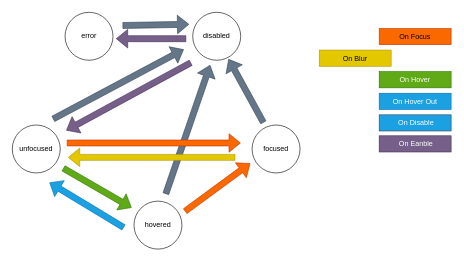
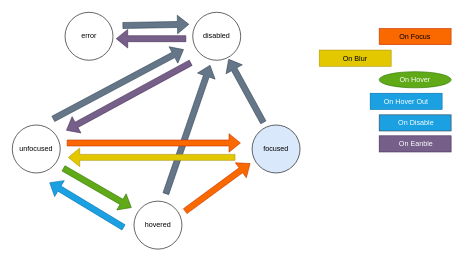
  <mxCell id="0" />
  <mxCell id="1" parent="0" />
  <mxCell id="2" value="unfocused" style="ellipse;whiteSpace=wrap;html=1;aspect=fixed;" parent="1" vertex="1"><mxGeometry x="20" y="208" width="80" height="80" as="geometry" /></mxCell>
- <mxCell id="3" value="focused" style="ellipse;whiteSpace=wrap;html=1;aspect=fixed;" parent="1" vertex="1"><mxGeometry x="420" y="208" width="80" height="80" as="geometry" /></mxCell>
+ <mxCell id="3" value="focused" style="ellipse;whiteSpace=wrap;html=1;aspect=fixed;fillColor=#dae8fc;" parent="1" vertex="1"><mxGeometry x="420" y="208" width="80" height="80" as="geometry" /></mxCell>
  <mxCell id="4" value="hovered" style="ellipse;whiteSpace=wrap;html=1;aspect=fixed;" parent="1" vertex="1"><mxGeometry x="223" y="335" width="80" height="80" as="geometry" /></mxCell>
  <mxCell id="5" value="disabled" style="ellipse;whiteSpace=wrap;html=1;aspect=fixed;" parent="1" vertex="1"><mxGeometry x="321" y="20" width="80" height="80" as="geometry" /></mxCell>
  <mxCell id="6" value="error" style="ellipse;whiteSpace=wrap;html=1;aspect=fixed;" parent="1" vertex="1"><mxGeometry x="108" y="20" width="80" height="80" as="geometry" /></mxCell>
  <mxCell id="7" value="On Focus" style="rounded=0;whiteSpace=wrap;html=1;fillColor=#fa6800;strokeColor=#C73500;fontColor=#000000;" parent="1" vertex="1"><mxGeometry x="632" y="47" width="120" height="27" as="geometry" /></mxCell>
  <mxCell id="8" value="On Blur" style="rounded=0;whiteSpace=wrap;html=1;fillColor=#e3c800;strokeColor=#B09500;fontColor=#000000;" parent="1" vertex="1"><mxGeometry x="532" y="83" width="120" height="27" as="geometry" /></mxCell>
- <mxCell id="9" value="On Hover" style="rounded=0;whiteSpace=wrap;html=1;fillColor=#60a917;strokeColor=#2D7600;fontColor=#ffffff;" parent="1" vertex="1"><mxGeometry x="632" y="119" width="120" height="27" as="geometry" /></mxCell>
- <mxCell id="10" value="On Hover Out" style="rounded=0;whiteSpace=wrap;html=1;fillColor=#1ba1e2;strokeColor=#006EAF;fontColor=#ffffff;" parent="1" vertex="1"><mxGeometry x="632" y="155" width="120" height="27" as="geometry" /></mxCell>
+ <mxCell id="9" value="On Hover" style="ellipse;whiteSpace=wrap;html=1;fillColor=#60a917;strokeColor=#2D7600;fontColor=#ffffff;" parent="1" vertex="1"><mxGeometry x="632" y="119" width="120" height="27" as="geometry" /></mxCell>
+ <mxCell id="10" value="On Hover Out" style="rounded=0;whiteSpace=wrap;html=1;fillColor=#1ba1e2;strokeColor=#006EAF;fontColor=#ffffff;" parent="1" vertex="1"><mxGeometry x="617" y="155" width="120" height="27" as="geometry" /></mxCell>
  <mxCell id="11" value="&amp;nbsp;On Disable" style="rounded=0;whiteSpace=wrap;html=1;fillColor=#1ba1e2;strokeColor=#314354;fontColor=#ffffff;" parent="1" vertex="1"><mxGeometry x="632" y="191" width="120" height="27" as="geometry" /></mxCell>
  <mxCell id="12" value="" style="shape=flexArrow;endArrow=classic;html=1;fillColor=#647687;strokeColor=#314354;" parent="1" edge="1"><mxGeometry width="50" height="50" relative="1" as="geometry"><mxPoint x="204" y="42" as="sourcePoint" /><mxPoint x="315" y="40" as="targetPoint" /></mxGeometry></mxCell>
  <mxCell id="13" value="" style="shape=flexArrow;endArrow=classic;html=1;entryX=0.747;entryY=0.975;entryDx=0;entryDy=0;fillColor=#647687;strokeColor=#314354;entryPerimeter=0;" parent="1" target="5" edge="1"><mxGeometry width="50" height="50" relative="1" as="geometry"><mxPoint x="439" y="204" as="sourcePoint" /><mxPoint x="331" y="70" as="targetPoint" /></mxGeometry></mxCell>
  <mxCell id="14" value="" style="shape=flexArrow;endArrow=classic;html=1;fillColor=#647687;strokeColor=#314354;" parent="1" edge="1"><mxGeometry width="50" height="50" relative="1" as="geometry"><mxPoint x="276" y="323" as="sourcePoint" /><mxPoint x="350" y="108" as="targetPoint" /></mxGeometry></mxCell>
  <mxCell id="15" value="" style="shape=flexArrow;endArrow=classic;html=1;fillColor=#647687;strokeColor=#314354;" parent="1" edge="1"><mxGeometry width="50" height="50" relative="1" as="geometry"><mxPoint x="88" y="198" as="sourcePoint" /><mxPoint x="306" y="82" as="targetPoint" /></mxGeometry></mxCell>
  <mxCell id="16" value="" style="shape=flexArrow;endArrow=classic;html=1;fillColor=#fa6800;strokeColor=#C73500;" parent="1" edge="1"><mxGeometry width="50" height="50" relative="1" as="geometry"><mxPoint x="308" y="352" as="sourcePoint" /><mxPoint x="417" y="272" as="targetPoint" /></mxGeometry></mxCell>
  <mxCell id="17" value="" style="shape=flexArrow;endArrow=classic;html=1;fillColor=#fa6800;strokeColor=#C73500;" parent="1" edge="1"><mxGeometry width="50" height="50" relative="1" as="geometry"><mxPoint x="111" y="238" as="sourcePoint" /><mxPoint x="401" y="238" as="targetPoint" /></mxGeometry></mxCell>
  <mxCell id="18" value="" style="shape=flexArrow;endArrow=classic;html=1;fillColor=#e3c800;strokeColor=#B09500;" parent="1" edge="1"><mxGeometry width="50" height="50" relative="1" as="geometry"><mxPoint x="392" y="262" as="sourcePoint" /><mxPoint x="113" y="262" as="targetPoint" /></mxGeometry></mxCell>
  <mxCell id="19" value="" style="shape=flexArrow;endArrow=classic;html=1;fillColor=#60a917;strokeColor=#2D7600;" parent="1" edge="1"><mxGeometry width="50" height="50" relative="1" as="geometry"><mxPoint x="105" y="280" as="sourcePoint" /><mxPoint x="219" y="346" as="targetPoint" /></mxGeometry></mxCell>
  <mxCell id="20" value="" style="shape=flexArrow;endArrow=classic;html=1;fillColor=#1ba1e2;strokeColor=#006EAF;" parent="1" edge="1"><mxGeometry width="50" height="50" relative="1" as="geometry"><mxPoint x="206" y="379" as="sourcePoint" /><mxPoint x="82" y="304" as="targetPoint" /></mxGeometry></mxCell>
  <mxCell id="21" value="&amp;nbsp;On Eanble" style="rounded=0;whiteSpace=wrap;html=1;fillColor=#76608a;strokeColor=#432D57;fontColor=#ffffff;" parent="1" vertex="1"><mxGeometry x="632" y="226" width="120" height="27" as="geometry" /></mxCell>
  <mxCell id="22" value="" style="shape=flexArrow;endArrow=classic;html=1;fillColor=#76608a;strokeColor=#432D57;" parent="1" edge="1"><mxGeometry width="50" height="50" relative="1" as="geometry"><mxPoint x="318" y="104" as="sourcePoint" /><mxPoint x="110" y="217" as="targetPoint" /></mxGeometry></mxCell>
  <mxCell id="23" value="" style="shape=flexArrow;endArrow=classic;html=1;fillColor=#76608a;strokeColor=#432D57;" edge="1" parent="1"><mxGeometry width="50" height="50" relative="1" as="geometry"><mxPoint x="310" y="64" as="sourcePoint" /><mxPoint x="193" y="64" as="targetPoint" /></mxGeometry></mxCell>
